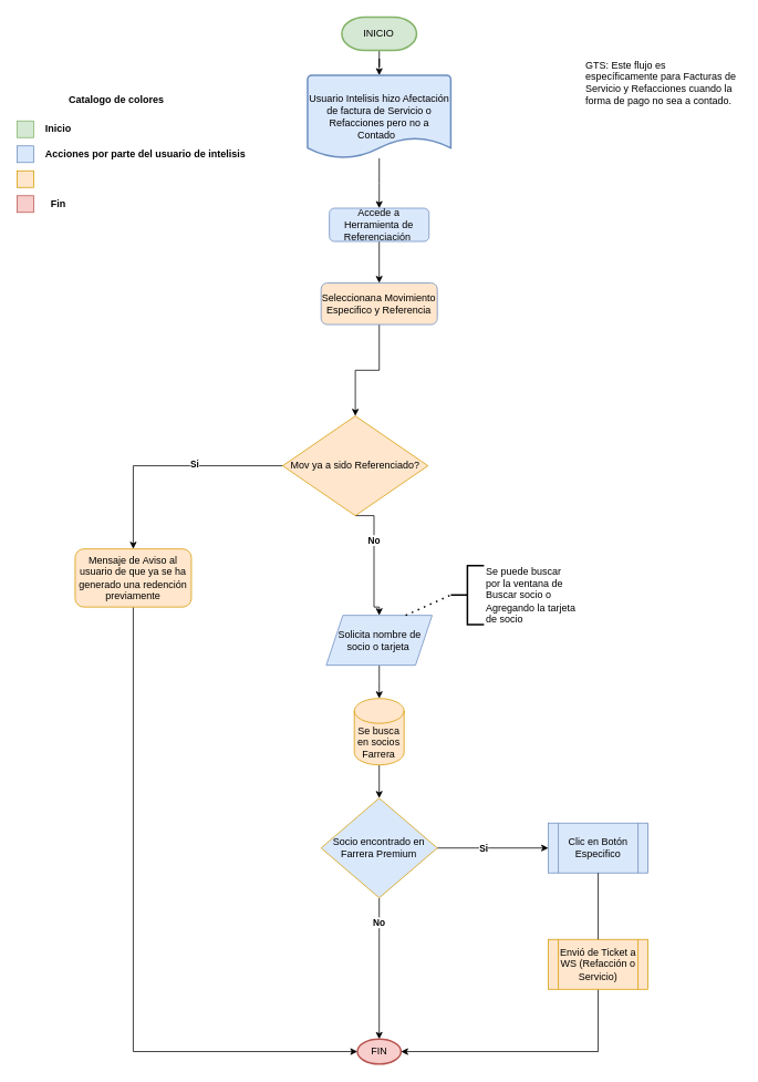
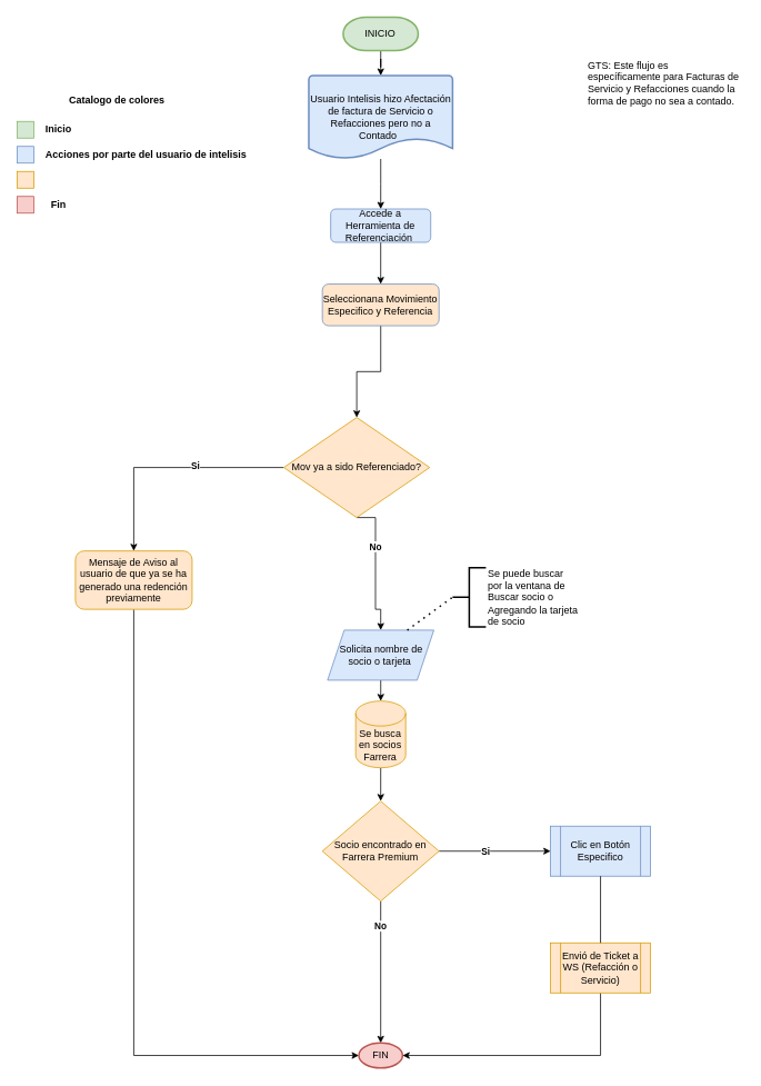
  <mxCell id="0" />
  <mxCell id="1" parent="0" />
  <mxCell id="2" style="edgeStyle=orthogonalEdgeStyle;rounded=0;orthogonalLoop=1;jettySize=auto;html=1;entryX=0.5;entryY=0;entryDx=0;entryDy=0;" edge="1" parent="1" source="3" target="5"><mxGeometry relative="1" as="geometry" /></mxCell>
  <mxCell id="3" value="Accede a Herramienta de Referenciación&amp;nbsp;" style="rounded=1;whiteSpace=wrap;html=1;fontSize=12;glass=0;strokeWidth=1;shadow=0;fillColor=#dae8fc;strokeColor=#6c8ebf;" parent="1" vertex="1"><mxGeometry x="396.25" y="250" width="120" height="40" as="geometry" /></mxCell>
  <mxCell id="4" style="edgeStyle=orthogonalEdgeStyle;rounded=0;orthogonalLoop=1;jettySize=auto;html=1;entryX=0.5;entryY=0;entryDx=0;entryDy=0;" edge="1" parent="1" source="5" target="40"><mxGeometry relative="1" as="geometry" /></mxCell>
  <mxCell id="5" value="Seleccionana Movimiento Especifico y Referencia&lt;br&gt;" style="rounded=1;whiteSpace=wrap;html=1;fontSize=12;glass=0;strokeWidth=1;shadow=0;fillColor=#ffe6cc;strokeColor=#6c8ebf;" parent="1" vertex="1"><mxGeometry x="386.25" y="340" width="140" height="50" as="geometry" /></mxCell>
  <mxCell id="6" style="edgeStyle=orthogonalEdgeStyle;rounded=0;orthogonalLoop=1;jettySize=auto;html=1;entryX=0.5;entryY=0;entryDx=0;entryDy=0;entryPerimeter=0;" edge="1" parent="1" source="7" target="9"><mxGeometry relative="1" as="geometry" /></mxCell>
  <mxCell id="7" value="INICIO" style="strokeWidth=2;html=1;shape=mxgraph.flowchart.terminator;whiteSpace=wrap;fillColor=#d5e8d4;strokeColor=#82b366;" parent="1" vertex="1"><mxGeometry x="411.25" y="20" width="90" height="40" as="geometry" /></mxCell>
  <mxCell id="8" style="edgeStyle=orthogonalEdgeStyle;rounded=0;orthogonalLoop=1;jettySize=auto;html=1;entryX=0.5;entryY=0;entryDx=0;entryDy=0;" edge="1" parent="1" source="9" target="3"><mxGeometry relative="1" as="geometry" /></mxCell>
  <mxCell id="9" value="Usuario Intelisis hizo Afectación de factura de Servicio o Refacciones pero no a Contado&amp;nbsp;&amp;nbsp;" style="strokeWidth=2;html=1;shape=mxgraph.flowchart.document2;whiteSpace=wrap;size=0.25;fillColor=#dae8fc;strokeColor=#6c8ebf;" parent="1" vertex="1"><mxGeometry x="370" y="90" width="172.5" height="100" as="geometry" /></mxCell>
  <mxCell id="10" value="Clic en Botón Especifico" style="shape=process;whiteSpace=wrap;html=1;backgroundOutline=1;fillColor=#dae8fc;strokeColor=#6c8ebf;" vertex="1" parent="1"><mxGeometry x="660" y="990" width="120" height="60" as="geometry" /></mxCell>
  <mxCell id="11" style="edgeStyle=orthogonalEdgeStyle;rounded=0;orthogonalLoop=1;jettySize=auto;html=1;" edge="1" parent="1" source="12" target="20"><mxGeometry relative="1" as="geometry" /></mxCell>
- <mxCell id="12" value="Solicita nombre de socio o tarjeta&amp;nbsp;" style="shape=parallelogram;perimeter=parallelogramPerimeter;whiteSpace=wrap;html=1;fixedSize=1;fillColor=#dae8fc;strokeColor=#6c8ebf;" vertex="1" parent="1"><mxGeometry x="392.5" y="740" width="127.5" height="60" as="geometry" /></mxCell>
+ <mxCell id="12" value="Solicita nombre de socio o tarjeta&amp;nbsp;" style="shape=parallelogram;perimeter=parallelogramPerimeter;whiteSpace=wrap;html=1;fixedSize=1;fillColor=#dae8fc;strokeColor=#6c8ebf;" vertex="1" parent="1"><mxGeometry x="392.5" y="755" width="127.5" height="60" as="geometry" /></mxCell>
  <mxCell id="13" style="edgeStyle=orthogonalEdgeStyle;rounded=0;orthogonalLoop=1;jettySize=auto;html=1;entryX=0.5;entryY=0;entryDx=0;entryDy=0;entryPerimeter=0;" edge="1" parent="1" source="17" target="18"><mxGeometry relative="1" as="geometry" /></mxCell>
  <mxCell id="14" value="&lt;b&gt;No&lt;br&gt;&lt;/b&gt;" style="edgeLabel;html=1;align=center;verticalAlign=middle;resizable=0;points=[];" vertex="1" connectable="0" parent="13"><mxGeometry x="-0.659" y="-1" relative="1" as="geometry"><mxPoint as="offset" /></mxGeometry></mxCell>
  <mxCell id="15" style="edgeStyle=orthogonalEdgeStyle;rounded=0;orthogonalLoop=1;jettySize=auto;html=1;entryX=0;entryY=0.5;entryDx=0;entryDy=0;" edge="1" parent="1" source="17" target="10"><mxGeometry relative="1" as="geometry" /></mxCell>
  <mxCell id="16" value="&lt;b&gt;Si&lt;/b&gt;" style="edgeLabel;html=1;align=center;verticalAlign=middle;resizable=0;points=[];" vertex="1" connectable="0" parent="15"><mxGeometry x="-0.184" relative="1" as="geometry"><mxPoint as="offset" /></mxGeometry></mxCell>
- <mxCell id="17" value="Socio encontrado en Farrera Premium&lt;br&gt;" style="rhombus;whiteSpace=wrap;html=1;fillColor=#dae8fc;strokeColor=#d79b00;" vertex="1" parent="1"><mxGeometry x="386.25" y="960" width="140" height="120" as="geometry" /></mxCell>
+ <mxCell id="17" value="Socio encontrado en Farrera Premium&lt;br&gt;" style="rhombus;whiteSpace=wrap;html=1;fillColor=#ffe6cc;strokeColor=#d79b00;" vertex="1" parent="1"><mxGeometry x="386.25" y="960" width="140" height="120" as="geometry" /></mxCell>
  <mxCell id="18" value="FIN" style="strokeWidth=2;html=1;shape=mxgraph.flowchart.start_1;whiteSpace=wrap;fillColor=#f8cecc;strokeColor=#b85450;" vertex="1" parent="1"><mxGeometry x="430" y="1250" width="52.5" height="30" as="geometry" /></mxCell>
  <mxCell id="19" style="edgeStyle=orthogonalEdgeStyle;rounded=0;orthogonalLoop=1;jettySize=auto;html=1;entryX=0.5;entryY=0;entryDx=0;entryDy=0;" edge="1" parent="1" source="20" target="17"><mxGeometry relative="1" as="geometry" /></mxCell>
  <mxCell id="20" value="Se busca en socios Farrera&lt;br&gt;" style="shape=cylinder3;whiteSpace=wrap;html=1;boundedLbl=1;backgroundOutline=1;size=15;fillColor=#ffe6cc;strokeColor=#d79b00;" vertex="1" parent="1"><mxGeometry x="426.25" y="840" width="60" height="80" as="geometry" /></mxCell>
  <mxCell id="21" value="&lt;h1&gt;&lt;br&gt;&lt;/h1&gt;&lt;p&gt;GTS: Este flujo es específicamente para Facturas de Servicio y Refacciones cuando la forma de pago no sea a contado.&lt;/p&gt;" style="text;html=1;strokeColor=none;fillColor=none;spacing=5;spacingTop=-20;whiteSpace=wrap;overflow=hidden;rounded=0;" vertex="1" parent="1"><mxGeometry x="700.25" y="20" width="190" height="120" as="geometry" /></mxCell>
  <mxCell id="22" value="&lt;h1&gt;&lt;br&gt;&lt;/h1&gt;" style="text;html=1;strokeColor=none;fillColor=none;spacing=5;spacingTop=-20;whiteSpace=wrap;overflow=hidden;rounded=0;" vertex="1" parent="1"><mxGeometry x="150" y="80" width="190" height="120" as="geometry" /></mxCell>
  <mxCell id="23" style="edgeStyle=orthogonalEdgeStyle;rounded=0;orthogonalLoop=1;jettySize=auto;html=1;entryX=1;entryY=0.5;entryDx=0;entryDy=0;entryPerimeter=0;exitX=0.5;exitY=1;exitDx=0;exitDy=0;startArrow=none;" edge="1" parent="1" source="34" target="18"><mxGeometry relative="1" as="geometry"><mxPoint x="600" y="1180" as="sourcePoint" /></mxGeometry></mxCell>
  <mxCell id="24" value="" style="rounded=0;whiteSpace=wrap;html=1;fillColor=#dae8fc;strokeColor=#6c8ebf;" vertex="1" parent="1"><mxGeometry x="20" y="175" width="20" height="20" as="geometry" /></mxCell>
  <mxCell id="25" value="" style="rounded=0;whiteSpace=wrap;html=1;fillColor=#ffe6cc;strokeColor=#d79b00;" vertex="1" parent="1"><mxGeometry x="20" y="205" width="20" height="20" as="geometry" /></mxCell>
  <mxCell id="26" value="" style="rounded=0;whiteSpace=wrap;html=1;fillColor=#d5e8d4;strokeColor=#82b366;" vertex="1" parent="1"><mxGeometry x="20" y="145" width="20" height="20" as="geometry" /></mxCell>
  <mxCell id="27" value="" style="rounded=0;whiteSpace=wrap;html=1;fillColor=#f8cecc;strokeColor=#b85450;" vertex="1" parent="1"><mxGeometry x="20" y="235" width="20" height="20" as="geometry" /></mxCell>
  <mxCell id="28" value="&lt;b&gt;Inicio&lt;/b&gt;" style="text;html=1;strokeColor=none;fillColor=none;align=center;verticalAlign=middle;whiteSpace=wrap;rounded=0;" vertex="1" parent="1"><mxGeometry x="50" y="145" width="40" height="20" as="geometry" /></mxCell>
  <mxCell id="29" value="&lt;b&gt;Acciones por parte del usuario de intelisis&lt;/b&gt;" style="text;html=1;strokeColor=none;fillColor=none;align=center;verticalAlign=middle;whiteSpace=wrap;rounded=0;" vertex="1" parent="1"><mxGeometry x="50" y="175" width="250" height="20" as="geometry" /></mxCell>
  <mxCell id="30" value="&lt;b&gt;Fin&lt;/b&gt;" style="text;html=1;strokeColor=none;fillColor=none;align=center;verticalAlign=middle;whiteSpace=wrap;rounded=0;" vertex="1" parent="1"><mxGeometry x="55" y="235" width="30" height="20" as="geometry" /></mxCell>
  <mxCell id="31" value="Catalogo de colores" style="text;html=1;strokeColor=none;fillColor=none;align=center;verticalAlign=middle;whiteSpace=wrap;rounded=0;fontStyle=1" vertex="1" parent="1"><mxGeometry x="40" y="110" width="200" height="20" as="geometry" /></mxCell>
  <mxCell id="32" value="Se puede buscar &lt;br&gt;por la ventana de &lt;br&gt;Buscar socio o &lt;br&gt;Agregando la tarjeta&lt;br&gt;de socio" style="strokeWidth=2;html=1;shape=mxgraph.flowchart.annotation_2;align=left;labelPosition=right;pointerEvents=1;" vertex="1" parent="1"><mxGeometry x="542.5" y="680" width="40" height="71" as="geometry" /></mxCell>
  <mxCell id="33" value="" style="endArrow=none;dashed=1;html=1;dashPattern=1 3;strokeWidth=2;entryX=0;entryY=0.5;entryDx=0;entryDy=0;entryPerimeter=0;exitX=0.75;exitY=0;exitDx=0;exitDy=0;" edge="1" parent="1" source="12" target="32"><mxGeometry width="50" height="50" relative="1" as="geometry"><mxPoint x="470" y="660" as="sourcePoint" /><mxPoint x="520" y="610" as="targetPoint" /></mxGeometry></mxCell>
  <mxCell id="34" value="Envió de Ticket a WS (Refacción o Servicio)" style="shape=process;whiteSpace=wrap;html=1;backgroundOutline=1;fillColor=#ffe6cc;strokeColor=#d79b00;" vertex="1" parent="1"><mxGeometry x="660" y="1130" width="120" height="60" as="geometry" /></mxCell>
  <mxCell id="35" value="" style="edgeStyle=orthogonalEdgeStyle;rounded=0;orthogonalLoop=1;jettySize=auto;html=1;entryX=0.5;entryY=0;entryDx=0;entryDy=0;exitX=0.5;exitY=1;exitDx=0;exitDy=0;endArrow=none;" edge="1" parent="1" source="10" target="34"><mxGeometry relative="1" as="geometry"><mxPoint x="700" y="1050" as="sourcePoint" /><mxPoint x="482.5" y="1265" as="targetPoint" /></mxGeometry></mxCell>
  <mxCell id="36" style="edgeStyle=orthogonalEdgeStyle;rounded=0;orthogonalLoop=1;jettySize=auto;html=1;entryX=0.5;entryY=0;entryDx=0;entryDy=0;exitX=0.5;exitY=1;exitDx=0;exitDy=0;" edge="1" parent="1" source="40" target="12"><mxGeometry relative="1" as="geometry"><Array as="points"><mxPoint x="450" y="730" /><mxPoint x="456" y="730" /></Array></mxGeometry></mxCell>
  <mxCell id="37" value="&lt;b&gt;No&lt;/b&gt;" style="edgeLabel;html=1;align=center;verticalAlign=middle;resizable=0;points=[];" vertex="1" connectable="0" parent="36"><mxGeometry x="-0.298" y="-1" relative="1" as="geometry"><mxPoint as="offset" /></mxGeometry></mxCell>
  <mxCell id="38" style="edgeStyle=orthogonalEdgeStyle;rounded=0;orthogonalLoop=1;jettySize=auto;html=1;entryX=0.5;entryY=0;entryDx=0;entryDy=0;" edge="1" parent="1" source="40" target="42"><mxGeometry relative="1" as="geometry" /></mxCell>
  <mxCell id="39" value="Si" style="edgeLabel;html=1;align=center;verticalAlign=middle;resizable=0;points=[];fontStyle=1" vertex="1" connectable="0" parent="38"><mxGeometry x="-0.241" y="-2" relative="1" as="geometry"><mxPoint x="-1" as="offset" /></mxGeometry></mxCell>
  <mxCell id="40" value="Mov ya a sido Referenciado?" style="rhombus;whiteSpace=wrap;html=1;fillColor=#ffe6cc;strokeColor=#d79b00;" vertex="1" parent="1"><mxGeometry x="340" y="500" width="175" height="120" as="geometry" /></mxCell>
  <mxCell id="41" style="edgeStyle=orthogonalEdgeStyle;rounded=0;orthogonalLoop=1;jettySize=auto;html=1;entryX=0;entryY=0.5;entryDx=0;entryDy=0;entryPerimeter=0;" edge="1" parent="1" source="42" target="18"><mxGeometry relative="1" as="geometry"><Array as="points"><mxPoint x="160" y="1265" /></Array></mxGeometry></mxCell>
  <mxCell id="42" value="Mensaje de Aviso al usuario de que ya se ha generado una redención previamente" style="rounded=1;whiteSpace=wrap;html=1;fillColor=#ffe6cc;strokeColor=#d79b00;" vertex="1" parent="1"><mxGeometry y="660" width="140" height="70" as="geometry" x="90" /></mxCell>
